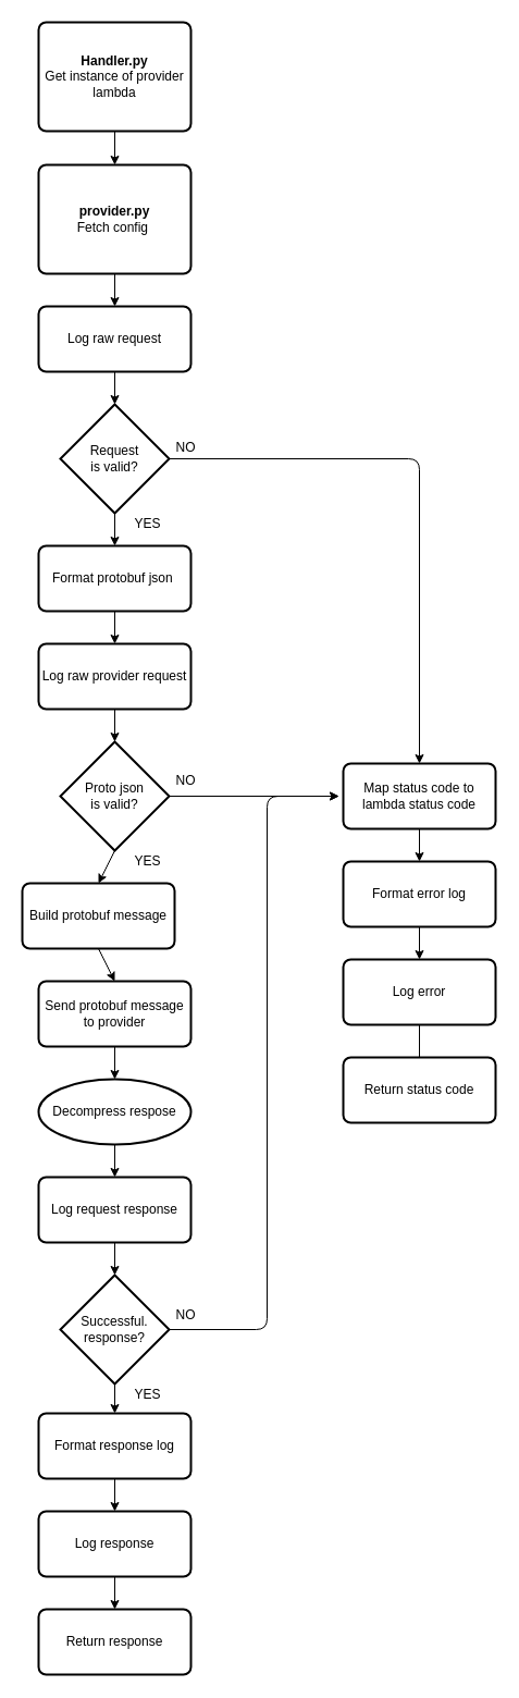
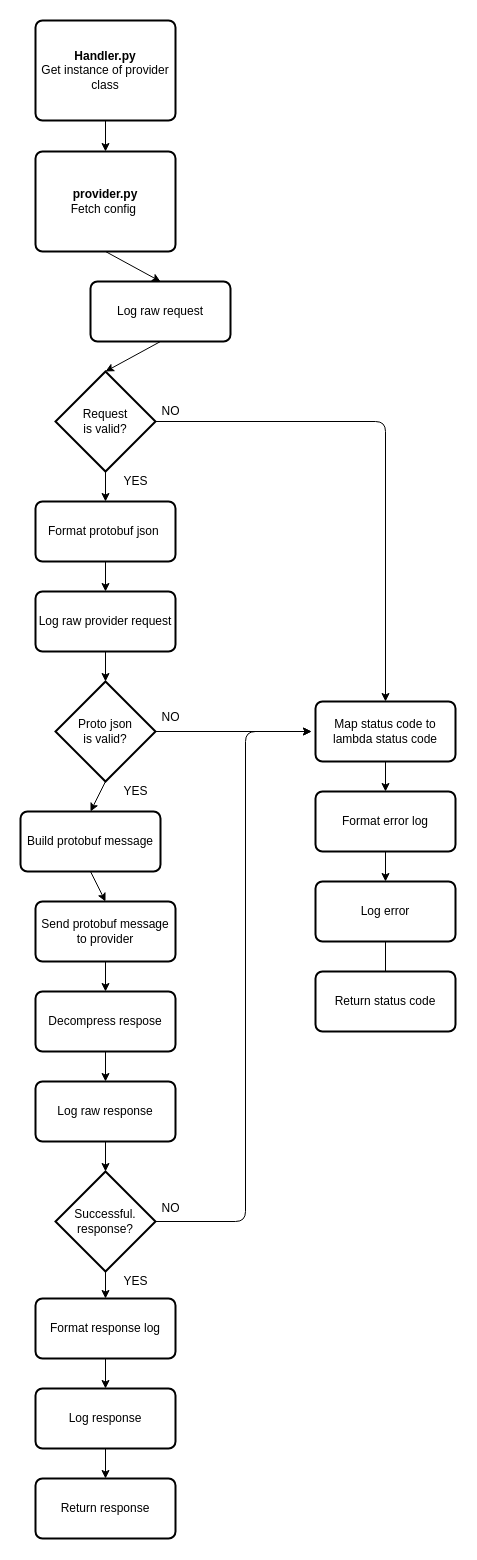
  <mxCell id="0" />
  <mxCell id="1" parent="0" />
  <mxCell id="2" value="Proto json &lt;br&gt;is valid?" style="strokeWidth=2;html=1;shape=mxgraph.flowchart.decision;whiteSpace=wrap;" parent="1" vertex="1"><mxGeometry x="55" y="681" width="100" height="100" as="geometry" /></mxCell>
  <mxCell id="3" value="Request &lt;br&gt;is valid?" style="strokeWidth=2;html=1;shape=mxgraph.flowchart.decision;whiteSpace=wrap;" parent="1" vertex="1"><mxGeometry x="55" y="371" width="100" height="100" as="geometry" /></mxCell>
- <mxCell id="4" value="&lt;b&gt;&lt;span&gt;Handler.py&lt;/span&gt;&lt;br&gt;&lt;/b&gt;Get instance of provider lambda" style="rounded=1;whiteSpace=wrap;html=1;absoluteArcSize=1;arcSize=14;strokeWidth=2;" parent="1" vertex="1"><mxGeometry x="35" y="20" width="140" height="100" as="geometry" /></mxCell>
+ <mxCell id="4" value="&lt;b&gt;&lt;span&gt;Handler.py&lt;/span&gt;&lt;br&gt;&lt;/b&gt;Get instance of provider class" style="rounded=1;whiteSpace=wrap;html=1;absoluteArcSize=1;arcSize=14;strokeWidth=2;" parent="1" vertex="1"><mxGeometry x="35" y="20" width="140" height="100" as="geometry" /></mxCell>
  <mxCell id="5" value="&lt;b&gt;&lt;span&gt;provider.py&lt;/span&gt;&lt;br&gt;&lt;/b&gt;Fetch config&amp;nbsp;" style="rounded=1;whiteSpace=wrap;html=1;absoluteArcSize=1;arcSize=14;strokeWidth=2;" parent="1" vertex="1"><mxGeometry x="35" y="151" width="140" height="100" as="geometry" /></mxCell>
- <mxCell id="6" value="Log raw request" style="rounded=1;whiteSpace=wrap;html=1;absoluteArcSize=1;arcSize=14;strokeWidth=2;" parent="1" vertex="1"><mxGeometry x="35" y="281" width="140" height="60" as="geometry" /></mxCell>
+ <mxCell id="6" value="Log raw request" style="rounded=1;whiteSpace=wrap;html=1;absoluteArcSize=1;arcSize=14;strokeWidth=2;" parent="1" vertex="1"><mxGeometry x="90" y="281" width="140" height="60" as="geometry" /></mxCell>
  <mxCell id="7" value="Map status code to lambda status code" style="rounded=1;whiteSpace=wrap;html=1;absoluteArcSize=1;arcSize=14;strokeWidth=2;" parent="1" vertex="1"><mxGeometry x="315" y="701" width="140" height="60" as="geometry" /></mxCell>
  <mxCell id="8" value="Format error log" style="rounded=1;whiteSpace=wrap;html=1;absoluteArcSize=1;arcSize=14;strokeWidth=2;" parent="1" vertex="1"><mxGeometry x="315" y="791" width="140" height="60" as="geometry" /></mxCell>
  <mxCell id="9" value="Log error" style="rounded=1;whiteSpace=wrap;html=1;absoluteArcSize=1;arcSize=14;strokeWidth=2;" parent="1" vertex="1"><mxGeometry x="315" y="881" width="140" height="60" as="geometry" /></mxCell>
  <mxCell id="10" value="Return status code" style="rounded=1;whiteSpace=wrap;html=1;absoluteArcSize=1;arcSize=14;strokeWidth=2;" parent="1" vertex="1"><mxGeometry x="315" y="971" width="140" height="60" as="geometry" /></mxCell>
  <mxCell id="11" value="Format protobuf json&amp;nbsp;" style="rounded=1;whiteSpace=wrap;html=1;absoluteArcSize=1;arcSize=14;strokeWidth=2;" parent="1" vertex="1"><mxGeometry x="35" y="501" width="140" height="60" as="geometry" /></mxCell>
  <mxCell id="12" value="Build protobuf message" style="rounded=1;whiteSpace=wrap;html=1;absoluteArcSize=1;arcSize=14;strokeWidth=2;" parent="1" vertex="1"><mxGeometry x="20" y="811" width="140" height="60" as="geometry" /></mxCell>
  <mxCell id="13" value="Send protobuf message to provider" style="rounded=1;whiteSpace=wrap;html=1;absoluteArcSize=1;arcSize=14;strokeWidth=2;" parent="1" vertex="1"><mxGeometry x="35" y="901" width="140" height="60" as="geometry" /></mxCell>
- <mxCell id="14" value="Decompress respose" style="ellipse;whiteSpace=wrap;html=1;absoluteArcSize=1;arcSize=14;strokeWidth=2;" parent="1" vertex="1"><mxGeometry x="35" y="991" width="140" height="60" as="geometry" /></mxCell>
+ <mxCell id="14" value="Decompress respose" style="rounded=1;whiteSpace=wrap;html=1;absoluteArcSize=1;arcSize=14;strokeWidth=2;" parent="1" vertex="1"><mxGeometry x="35" y="991" width="140" height="60" as="geometry" /></mxCell>
  <mxCell id="15" value="Successful. response?" style="strokeWidth=2;html=1;shape=mxgraph.flowchart.decision;whiteSpace=wrap;" parent="1" vertex="1"><mxGeometry x="55" y="1171" width="100" height="100" as="geometry" /></mxCell>
  <mxCell id="16" value="Format response log" style="rounded=1;whiteSpace=wrap;html=1;absoluteArcSize=1;arcSize=14;strokeWidth=2;" parent="1" vertex="1"><mxGeometry x="35" y="1298" width="140" height="60" as="geometry" /></mxCell>
  <mxCell id="17" value="Log response&lt;span style=&quot;color: rgba(0 , 0 , 0 , 0) ; font-family: monospace ; font-size: 0px&quot;&gt;%3CmxGraphModel%3E%3Croot%3E%3CmxCell%20id%3D%220%22%2F%3E%3CmxCell%20id%3D%221%22%20parent%3D%220%22%2F%3E%3CmxCell%20id%3D%222%22%20value%3D%22Format%20response%20log%22%20style%3D%22rounded%3D1%3BwhiteSpace%3Dwrap%3Bhtml%3D1%3BabsoluteArcSize%3D1%3BarcSize%3D14%3BstrokeWidth%3D2%3B%22%20vertex%3D%221%22%20parent%3D%221%22%3E%3CmxGeometry%20x%3D%2240%22%20y%3D%221210%22%20width%3D%22140%22%20height%3D%2260%22%20as%3D%22geometry%22%2F%3E%3C%2FmxCell%3E%3C%2Froot%3E%3C%2FmxGraphModel%3E&lt;/span&gt;" style="rounded=1;whiteSpace=wrap;html=1;absoluteArcSize=1;arcSize=14;strokeWidth=2;" parent="1" vertex="1"><mxGeometry x="35" y="1388" width="140" height="60" as="geometry" /></mxCell>
  <mxCell id="18" value="Return response" style="rounded=1;whiteSpace=wrap;html=1;absoluteArcSize=1;arcSize=14;strokeWidth=2;" parent="1" vertex="1"><mxGeometry x="35" y="1478" width="140" height="60" as="geometry" /></mxCell>
  <mxCell id="19" value="" style="endArrow=classic;html=1;exitX=1;exitY=0.5;exitDx=0;exitDy=0;exitPerimeter=0;entryX=0.5;entryY=0;entryDx=0;entryDy=0;" parent="1" source="3" target="7" edge="1"><mxGeometry width="50" height="50" relative="1" as="geometry"><mxPoint x="375" y="421" as="sourcePoint" /><mxPoint x="385" y="528" as="targetPoint" /><Array as="points"><mxPoint x="385" y="421" /></Array></mxGeometry></mxCell>
  <mxCell id="20" value="" style="endArrow=classic;html=1;exitX=1;exitY=0.5;exitDx=0;exitDy=0;exitPerimeter=0;" parent="1" source="2" edge="1"><mxGeometry width="50" height="50" relative="1" as="geometry"><mxPoint x="375" y="591" as="sourcePoint" /><mxPoint x="311" y="731" as="targetPoint" /></mxGeometry></mxCell>
  <mxCell id="21" value="" style="endArrow=classic;html=1;exitX=1;exitY=0.5;exitDx=0;exitDy=0;exitPerimeter=0;" parent="1" source="15" edge="1"><mxGeometry width="50" height="50" relative="1" as="geometry"><mxPoint x="375" y="991" as="sourcePoint" /><mxPoint x="311" y="731" as="targetPoint" /><Array as="points"><mxPoint x="245" y="1221" /><mxPoint x="245" y="731" /></Array></mxGeometry></mxCell>
  <mxCell id="22" value="" style="endArrow=classic;html=1;exitX=0.5;exitY=1;exitDx=0;exitDy=0;entryX=0.5;entryY=0;entryDx=0;entryDy=0;" parent="1" source="4" target="5" edge="1"><mxGeometry width="50" height="50" relative="1" as="geometry"><mxPoint x="375" y="411" as="sourcePoint" /><mxPoint x="425" y="361" as="targetPoint" /></mxGeometry></mxCell>
  <mxCell id="23" value="" style="endArrow=classic;html=1;exitX=0.5;exitY=1;exitDx=0;exitDy=0;entryX=0.5;entryY=0;entryDx=0;entryDy=0;" parent="1" source="5" target="6" edge="1"><mxGeometry width="50" height="50" relative="1" as="geometry"><mxPoint x="375" y="411" as="sourcePoint" /><mxPoint x="425" y="361" as="targetPoint" /></mxGeometry></mxCell>
  <mxCell id="24" value="" style="endArrow=classic;html=1;exitX=0.5;exitY=1;exitDx=0;exitDy=0;" parent="1" source="6" edge="1"><mxGeometry width="50" height="50" relative="1" as="geometry"><mxPoint x="375" y="521" as="sourcePoint" /><mxPoint x="105" y="371" as="targetPoint" /></mxGeometry></mxCell>
  <mxCell id="25" value="" style="endArrow=classic;html=1;exitX=0.5;exitY=1;exitDx=0;exitDy=0;exitPerimeter=0;entryX=0.5;entryY=0;entryDx=0;entryDy=0;" parent="1" source="2" target="12" edge="1"><mxGeometry width="50" height="50" relative="1" as="geometry"><mxPoint x="375" y="691" as="sourcePoint" /><mxPoint x="425" y="641" as="targetPoint" /></mxGeometry></mxCell>
  <mxCell id="26" value="" style="endArrow=classic;html=1;exitX=0.5;exitY=1;exitDx=0;exitDy=0;" parent="1" source="11" edge="1"><mxGeometry width="50" height="50" relative="1" as="geometry"><mxPoint x="375" y="951" as="sourcePoint" /><mxPoint x="105" y="591" as="targetPoint" /></mxGeometry></mxCell>
  <mxCell id="27" value="" style="endArrow=classic;html=1;exitX=0.5;exitY=1;exitDx=0;exitDy=0;entryX=0.5;entryY=0;entryDx=0;entryDy=0;" parent="1" source="12" target="13" edge="1"><mxGeometry width="50" height="50" relative="1" as="geometry"><mxPoint x="105" y="881" as="sourcePoint" /><mxPoint x="425" y="991" as="targetPoint" /></mxGeometry></mxCell>
  <mxCell id="28" value="" style="endArrow=classic;html=1;exitX=0.5;exitY=1;exitDx=0;exitDy=0;entryX=0.5;entryY=0;entryDx=0;entryDy=0;" parent="1" source="7" target="8" edge="1"><mxGeometry width="50" height="50" relative="1" as="geometry"><mxPoint x="375" y="1051" as="sourcePoint" /><mxPoint x="425" y="1001" as="targetPoint" /></mxGeometry></mxCell>
  <mxCell id="29" value="" style="endArrow=classic;html=1;exitX=0.5;exitY=1;exitDx=0;exitDy=0;entryX=0.5;entryY=0;entryDx=0;entryDy=0;" parent="1" source="8" target="9" edge="1"><mxGeometry width="50" height="50" relative="1" as="geometry"><mxPoint x="375" y="1041" as="sourcePoint" /><mxPoint x="425" y="991" as="targetPoint" /></mxGeometry></mxCell>
  <mxCell id="30" value="" style="endArrow=none;html=1;exitX=0.5;exitY=1;exitDx=0;exitDy=0;entryX=0.5;entryY=0;entryDx=0;entryDy=0;" parent="1" source="9" target="10" edge="1"><mxGeometry width="50" height="50" relative="1" as="geometry"><mxPoint x="375" y="1041" as="sourcePoint" /><mxPoint x="425" y="991" as="targetPoint" /></mxGeometry></mxCell>
  <mxCell id="31" value="" style="endArrow=classic;html=1;exitX=0.5;exitY=1;exitDx=0;exitDy=0;entryX=0.5;entryY=0;entryDx=0;entryDy=0;" parent="1" source="13" target="14" edge="1"><mxGeometry width="50" height="50" relative="1" as="geometry"><mxPoint x="375" y="1121" as="sourcePoint" /><mxPoint x="425" y="1071" as="targetPoint" /></mxGeometry></mxCell>
  <mxCell id="32" value="" style="endArrow=classic;html=1;exitX=0.5;exitY=1;exitDx=0;exitDy=0;" parent="1" source="14" edge="1"><mxGeometry width="50" height="50" relative="1" as="geometry"><mxPoint x="375" y="1121" as="sourcePoint" /><mxPoint x="105" y="1081" as="targetPoint" /></mxGeometry></mxCell>
  <mxCell id="33" value="" style="endArrow=classic;html=1;exitX=0.5;exitY=1;exitDx=0;exitDy=0;exitPerimeter=0;entryX=0.5;entryY=0;entryDx=0;entryDy=0;" parent="1" source="15" target="16" edge="1"><mxGeometry width="50" height="50" relative="1" as="geometry"><mxPoint x="375" y="1221" as="sourcePoint" /><mxPoint x="425" y="1171" as="targetPoint" /></mxGeometry></mxCell>
  <mxCell id="34" value="" style="endArrow=classic;html=1;exitX=0.5;exitY=1;exitDx=0;exitDy=0;entryX=0.5;entryY=0;entryDx=0;entryDy=0;" parent="1" source="16" target="17" edge="1"><mxGeometry width="50" height="50" relative="1" as="geometry"><mxPoint x="375" y="1388" as="sourcePoint" /><mxPoint x="425" y="1338" as="targetPoint" /></mxGeometry></mxCell>
  <mxCell id="35" value="" style="endArrow=classic;html=1;exitX=0.5;exitY=1;exitDx=0;exitDy=0;entryX=0.5;entryY=0;entryDx=0;entryDy=0;" parent="1" source="17" target="18" edge="1"><mxGeometry width="50" height="50" relative="1" as="geometry"><mxPoint x="375" y="1298" as="sourcePoint" /><mxPoint x="425" y="1248" as="targetPoint" /></mxGeometry></mxCell>
  <mxCell id="36" value="Log raw provider request" style="rounded=1;whiteSpace=wrap;html=1;absoluteArcSize=1;arcSize=14;strokeWidth=2;" parent="1" vertex="1"><mxGeometry x="35" y="591" width="140" height="60" as="geometry" /></mxCell>
  <mxCell id="37" value="" style="endArrow=classic;html=1;" parent="1" edge="1"><mxGeometry width="50" height="50" relative="1" as="geometry"><mxPoint x="105" y="471" as="sourcePoint" /><mxPoint x="105" y="501" as="targetPoint" /></mxGeometry></mxCell>
  <mxCell id="38" value="" style="endArrow=classic;html=1;exitX=0.5;exitY=1;exitDx=0;exitDy=0;entryX=0.5;entryY=0;entryDx=0;entryDy=0;entryPerimeter=0;" parent="1" source="36" edge="1"><mxGeometry width="50" height="50" relative="1" as="geometry"><mxPoint x="375" y="721" as="sourcePoint" /><mxPoint x="105" y="681" as="targetPoint" /></mxGeometry></mxCell>
- <mxCell id="39" value="Log request response" style="rounded=1;whiteSpace=wrap;html=1;absoluteArcSize=1;arcSize=14;strokeWidth=2;" parent="1" vertex="1"><mxGeometry x="35" y="1081" width="140" height="60" as="geometry" /></mxCell>
+ <mxCell id="39" value="Log raw response" style="rounded=1;whiteSpace=wrap;html=1;absoluteArcSize=1;arcSize=14;strokeWidth=2;" parent="1" vertex="1"><mxGeometry x="35" y="1081" width="140" height="60" as="geometry" /></mxCell>
  <mxCell id="40" value="" style="endArrow=classic;html=1;exitX=0.5;exitY=1;exitDx=0;exitDy=0;" parent="1" source="39" edge="1"><mxGeometry width="50" height="50" relative="1" as="geometry"><mxPoint x="375" y="1211" as="sourcePoint" /><mxPoint x="105" y="1171" as="targetPoint" /></mxGeometry></mxCell>
  <mxCell id="41" value="YES" style="text;html=1;align=center;verticalAlign=middle;resizable=0;points=[];autosize=1;strokeColor=none;fillColor=none;" vertex="1" parent="1"><mxGeometry x="115" y="471" width="40" height="20" as="geometry" /></mxCell>
  <mxCell id="42" value="NO" style="text;html=1;align=center;verticalAlign=middle;resizable=0;points=[];autosize=1;strokeColor=none;fillColor=none;" vertex="1" parent="1"><mxGeometry x="155" y="401" width="30" height="20" as="geometry" /></mxCell>
  <mxCell id="43" value="YES" style="text;html=1;align=center;verticalAlign=middle;resizable=0;points=[];autosize=1;strokeColor=none;fillColor=none;" vertex="1" parent="1"><mxGeometry x="115" y="781" width="40" height="20" as="geometry" /></mxCell>
  <mxCell id="44" value="YES" style="text;html=1;align=center;verticalAlign=middle;resizable=0;points=[];autosize=1;strokeColor=none;fillColor=none;" vertex="1" parent="1"><mxGeometry x="115" y="1271" width="40" height="20" as="geometry" /></mxCell>
  <mxCell id="45" value="NO" style="text;html=1;align=center;verticalAlign=middle;resizable=0;points=[];autosize=1;strokeColor=none;fillColor=none;" vertex="1" parent="1"><mxGeometry x="155" y="707" width="30" height="20" as="geometry" /></mxCell>
  <mxCell id="46" value="NO" style="text;html=1;align=center;verticalAlign=middle;resizable=0;points=[];autosize=1;strokeColor=none;fillColor=none;" vertex="1" parent="1"><mxGeometry x="155" y="1198" width="30" height="20" as="geometry" /></mxCell>
